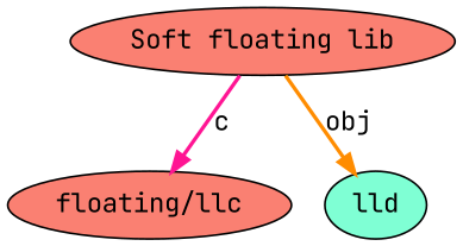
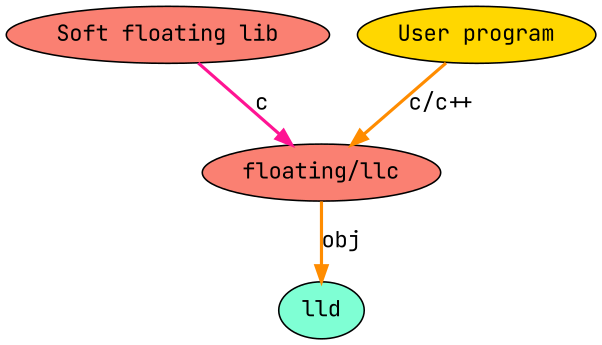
  digraph {
    fontname="JetBrains Mono"
    rankdir=TB
    node [fillcolor=salmon fontname="JetBrains Mono" style="solid,filled" color=black]
    edge [color=darkorange fontname="JetBrains Mono" style=bold]
    "Soft floating lib" [style=filled color=""]
    n2 [label="floating/llc"]
    lld [fillcolor=aquamarine]
+   "User program" [fillcolor=gold]
    "Soft floating lib" -> n2 [color=deeppink label=c]
-   "Soft floating lib" -> lld [label=obj]
+   n2 -> lld [label=obj]
+   "User program" -> n2 [label="c/c++"]
  }
